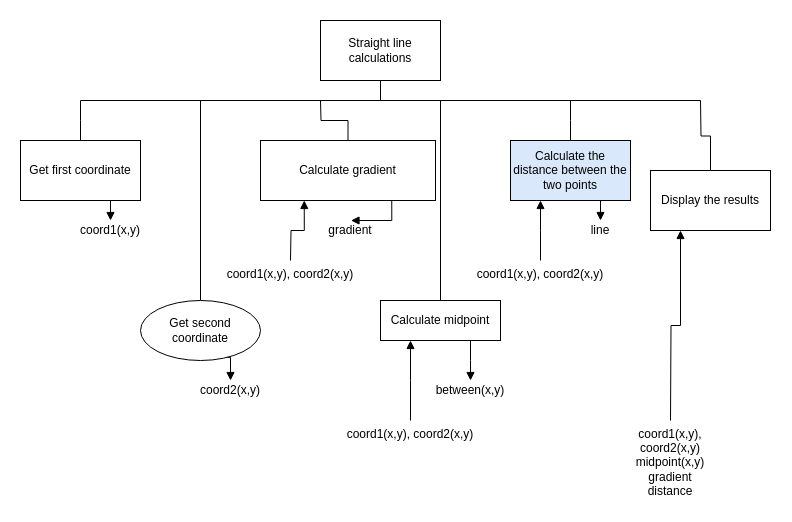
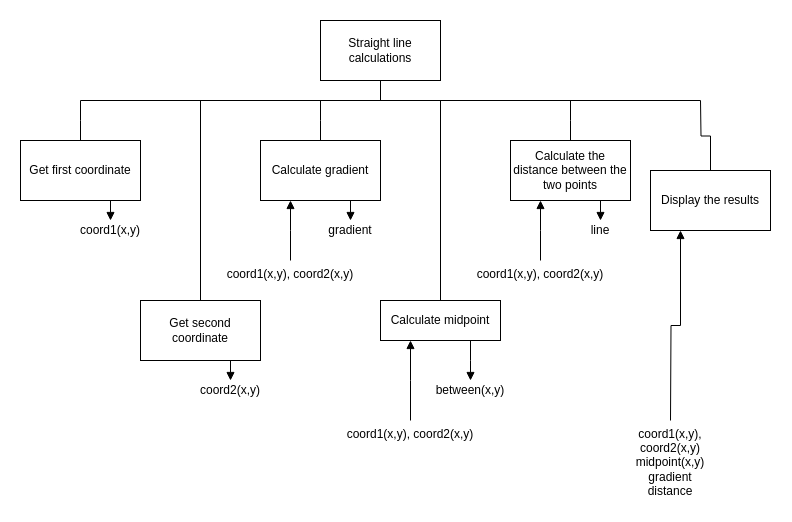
  <mxCell id="0" />
  <mxCell id="1" parent="0" />
  <mxCell id="2" style="edgeStyle=orthogonalEdgeStyle;rounded=0;orthogonalLoop=1;jettySize=auto;html=1;exitX=0.5;exitY=1;exitDx=0;exitDy=0;startArrow=none;startFill=0;endArrow=none;endFill=0;" parent="1" source="3" edge="1"><mxGeometry relative="1" as="geometry"><mxPoint x="380" y="100" as="targetPoint" /></mxGeometry></mxCell>
  <mxCell id="3" value="Straight line calculations" style="rounded=0;whiteSpace=wrap;html=1;" parent="1" vertex="1"><mxGeometry x="320" y="20" width="120" height="60" as="geometry" /></mxCell>
  <mxCell id="4" style="edgeStyle=orthogonalEdgeStyle;rounded=0;orthogonalLoop=1;jettySize=auto;html=1;exitX=0.75;exitY=1;exitDx=0;exitDy=0;endArrow=block;endFill=1;" parent="1" source="6" edge="1"><mxGeometry relative="1" as="geometry"><mxPoint x="110" y="220" as="targetPoint" /></mxGeometry></mxCell>
  <mxCell id="5" style="edgeStyle=orthogonalEdgeStyle;rounded=0;orthogonalLoop=1;jettySize=auto;html=1;exitX=0.5;exitY=0;exitDx=0;exitDy=0;startArrow=none;startFill=0;endArrow=none;endFill=0;" parent="1" source="6" edge="1"><mxGeometry relative="1" as="geometry"><mxPoint x="80" y="100" as="targetPoint" /></mxGeometry></mxCell>
  <mxCell id="6" value="Get first coordinate" style="rounded=0;whiteSpace=wrap;html=1;" parent="1" vertex="1"><mxGeometry x="20" y="140" width="120" height="60" as="geometry" /></mxCell>
  <mxCell id="7" value="coord1(x,y)" style="text;html=1;strokeColor=none;fillColor=none;align=center;verticalAlign=middle;whiteSpace=wrap;rounded=0;" parent="1" vertex="1"><mxGeometry x="90" y="220" width="40" height="20" as="geometry" /></mxCell>
  <mxCell id="8" style="edgeStyle=orthogonalEdgeStyle;rounded=0;orthogonalLoop=1;jettySize=auto;html=1;exitX=0.75;exitY=1;exitDx=0;exitDy=0;endArrow=block;endFill=1;" parent="1" source="10" edge="1"><mxGeometry relative="1" as="geometry"><mxPoint x="230" y="380" as="targetPoint" /></mxGeometry></mxCell>
  <mxCell id="9" style="edgeStyle=orthogonalEdgeStyle;rounded=0;orthogonalLoop=1;jettySize=auto;html=1;exitX=0.5;exitY=0;exitDx=0;exitDy=0;startArrow=none;startFill=0;endArrow=none;endFill=0;" parent="1" source="10" edge="1"><mxGeometry relative="1" as="geometry"><mxPoint x="200" y="100" as="targetPoint" /></mxGeometry></mxCell>
- <mxCell id="10" value="Get second coordinate" style="ellipse;whiteSpace=wrap;html=1;" parent="1" vertex="1"><mxGeometry x="140" y="300" width="120" height="60" as="geometry" /></mxCell>
+ <mxCell id="10" value="Get second coordinate" style="rounded=0;whiteSpace=wrap;html=1;" parent="1" vertex="1"><mxGeometry x="140" y="300" width="120" height="60" as="geometry" /></mxCell>
  <mxCell id="11" value="coord2(x,y)" style="text;html=1;strokeColor=none;fillColor=none;align=center;verticalAlign=middle;whiteSpace=wrap;rounded=0;" parent="1" vertex="1"><mxGeometry x="210" y="380" width="40" height="20" as="geometry" /></mxCell>
  <mxCell id="12" style="edgeStyle=orthogonalEdgeStyle;rounded=0;orthogonalLoop=1;jettySize=auto;html=1;exitX=0.75;exitY=1;exitDx=0;exitDy=0;endArrow=block;endFill=1;" parent="1" source="15" edge="1"><mxGeometry relative="1" as="geometry"><mxPoint x="350" y="220" as="targetPoint" /></mxGeometry></mxCell>
  <mxCell id="13" style="edgeStyle=orthogonalEdgeStyle;rounded=0;orthogonalLoop=1;jettySize=auto;html=1;exitX=0.25;exitY=1;exitDx=0;exitDy=0;endArrow=none;endFill=0;startArrow=block;startFill=1;" parent="1" source="15" edge="1"><mxGeometry relative="1" as="geometry"><mxPoint x="290" y="260" as="targetPoint" /></mxGeometry></mxCell>
  <mxCell id="14" style="edgeStyle=orthogonalEdgeStyle;rounded=0;orthogonalLoop=1;jettySize=auto;html=1;exitX=0.5;exitY=0;exitDx=0;exitDy=0;startArrow=none;startFill=0;endArrow=none;endFill=0;" parent="1" source="15" edge="1"><mxGeometry relative="1" as="geometry"><mxPoint x="320" y="100" as="targetPoint" /></mxGeometry></mxCell>
- <mxCell id="15" value="Calculate gradient" style="rounded=0;whiteSpace=wrap;html=1;" parent="1" vertex="1"><mxGeometry x="260" y="140" width="175" height="60" as="geometry" /></mxCell>
+ <mxCell id="15" value="Calculate gradient" style="rounded=0;whiteSpace=wrap;html=1;" parent="1" vertex="1"><mxGeometry x="260" y="140" width="120" height="60" as="geometry" /></mxCell>
  <mxCell id="16" value="gradient" style="text;html=1;strokeColor=none;fillColor=none;align=center;verticalAlign=middle;whiteSpace=wrap;rounded=0;" parent="1" vertex="1"><mxGeometry x="330" y="220" width="40" height="20" as="geometry" /></mxCell>
  <mxCell id="17" value="coord1(x,y), coord2(x,y)" style="text;html=1;strokeColor=none;fillColor=none;align=center;verticalAlign=middle;whiteSpace=wrap;rounded=0;" parent="1" vertex="1"><mxGeometry x="220" y="263.5" width="140" height="20" as="geometry" /></mxCell>
  <mxCell id="18" style="edgeStyle=orthogonalEdgeStyle;rounded=0;orthogonalLoop=1;jettySize=auto;html=1;exitX=0.75;exitY=1;exitDx=0;exitDy=0;endArrow=block;endFill=1;" parent="1" source="21" edge="1"><mxGeometry relative="1" as="geometry"><mxPoint x="470" y="380" as="targetPoint" /></mxGeometry></mxCell>
  <mxCell id="19" style="edgeStyle=orthogonalEdgeStyle;rounded=0;orthogonalLoop=1;jettySize=auto;html=1;exitX=0.25;exitY=1;exitDx=0;exitDy=0;endArrow=none;endFill=0;startArrow=block;startFill=1;" parent="1" source="21" edge="1"><mxGeometry relative="1" as="geometry"><mxPoint x="410" y="420" as="targetPoint" /></mxGeometry></mxCell>
  <mxCell id="20" style="edgeStyle=orthogonalEdgeStyle;rounded=0;orthogonalLoop=1;jettySize=auto;html=1;exitX=0.5;exitY=0;exitDx=0;exitDy=0;startArrow=none;startFill=0;endArrow=none;endFill=0;" parent="1" source="21" edge="1"><mxGeometry relative="1" as="geometry"><mxPoint x="440" y="100" as="targetPoint" /></mxGeometry></mxCell>
  <mxCell id="21" value="Calculate midpoint" style="rounded=0;whiteSpace=wrap;html=1;" parent="1" vertex="1"><mxGeometry x="380" y="300" width="120" height="40" as="geometry" /></mxCell>
  <mxCell id="22" value="between(x,y)" style="text;html=1;strokeColor=none;fillColor=none;align=center;verticalAlign=middle;whiteSpace=wrap;rounded=0;" parent="1" vertex="1"><mxGeometry x="430" y="380" width="80" height="20" as="geometry" /></mxCell>
  <mxCell id="23" value="coord1(x,y), coord2(x,y)" style="text;html=1;strokeColor=none;fillColor=none;align=center;verticalAlign=middle;whiteSpace=wrap;rounded=0;" parent="1" vertex="1"><mxGeometry x="340" y="423.5" width="140" height="20" as="geometry" /></mxCell>
  <mxCell id="24" style="edgeStyle=orthogonalEdgeStyle;rounded=0;orthogonalLoop=1;jettySize=auto;html=1;exitX=0.75;exitY=1;exitDx=0;exitDy=0;endArrow=block;endFill=1;" parent="1" source="27" edge="1"><mxGeometry relative="1" as="geometry"><mxPoint x="600" y="220" as="targetPoint" /></mxGeometry></mxCell>
  <mxCell id="25" style="edgeStyle=orthogonalEdgeStyle;rounded=0;orthogonalLoop=1;jettySize=auto;html=1;exitX=0.25;exitY=1;exitDx=0;exitDy=0;endArrow=none;endFill=0;startArrow=block;startFill=1;" parent="1" source="27" edge="1"><mxGeometry relative="1" as="geometry"><mxPoint x="540" y="260" as="targetPoint" /></mxGeometry></mxCell>
  <mxCell id="26" style="edgeStyle=orthogonalEdgeStyle;rounded=0;orthogonalLoop=1;jettySize=auto;html=1;exitX=0.5;exitY=0;exitDx=0;exitDy=0;startArrow=none;startFill=0;endArrow=none;endFill=0;" parent="1" source="27" edge="1"><mxGeometry relative="1" as="geometry"><mxPoint x="570" y="100" as="targetPoint" /></mxGeometry></mxCell>
- <mxCell id="27" value="Calculate the distance between the two points" style="rounded=0;whiteSpace=wrap;html=1;fillColor=#dae8fc;" parent="1" vertex="1"><mxGeometry x="510" y="140" width="120" height="60" as="geometry" /></mxCell>
+ <mxCell id="27" value="Calculate the distance between the two points" style="rounded=0;whiteSpace=wrap;html=1;" parent="1" vertex="1"><mxGeometry x="510" y="140" width="120" height="60" as="geometry" /></mxCell>
  <mxCell id="28" value="line" style="text;html=1;strokeColor=none;fillColor=none;align=center;verticalAlign=middle;whiteSpace=wrap;rounded=0;" parent="1" vertex="1"><mxGeometry x="560" y="220" width="80" height="20" as="geometry" /></mxCell>
  <mxCell id="29" value="coord1(x,y), coord2(x,y)" style="text;html=1;strokeColor=none;fillColor=none;align=center;verticalAlign=middle;whiteSpace=wrap;rounded=0;" parent="1" vertex="1"><mxGeometry x="470" y="263.5" width="140" height="20" as="geometry" /></mxCell>
  <mxCell id="30" value="" style="endArrow=none;html=1;" parent="1" edge="1"><mxGeometry width="50" height="50" relative="1" as="geometry"><mxPoint x="80" y="100" as="sourcePoint" /><mxPoint x="700" y="100" as="targetPoint" /></mxGeometry></mxCell>
  <mxCell id="31" style="edgeStyle=orthogonalEdgeStyle;rounded=0;orthogonalLoop=1;jettySize=auto;html=1;exitX=0.5;exitY=0;exitDx=0;exitDy=0;startArrow=none;startFill=0;endArrow=none;endFill=0;" parent="1" source="33" edge="1"><mxGeometry relative="1" as="geometry"><mxPoint x="700" y="100" as="targetPoint" /></mxGeometry></mxCell>
  <mxCell id="32" style="edgeStyle=orthogonalEdgeStyle;rounded=0;orthogonalLoop=1;jettySize=auto;html=1;exitX=0.25;exitY=1;exitDx=0;exitDy=0;endArrow=none;endFill=0;startArrow=block;startFill=1;" edge="1" parent="1" source="33"><mxGeometry relative="1" as="geometry"><mxPoint x="670" y="420" as="targetPoint" /></mxGeometry></mxCell>
  <mxCell id="33" value="Display the results" style="rounded=0;whiteSpace=wrap;html=1;" parent="1" vertex="1"><mxGeometry x="650" y="170" width="120" height="60" as="geometry" /></mxCell>
  <mxCell id="34" value="coord1(x,y), coord2(x,y)&lt;br&gt;midpoint(x,y)&lt;br&gt;gradient&lt;br&gt;distance" style="text;html=1;strokeColor=none;fillColor=none;align=center;verticalAlign=middle;whiteSpace=wrap;rounded=0;" vertex="1" parent="1"><mxGeometry x="630" y="423.5" width="80" height="76.5" as="geometry" /></mxCell>
